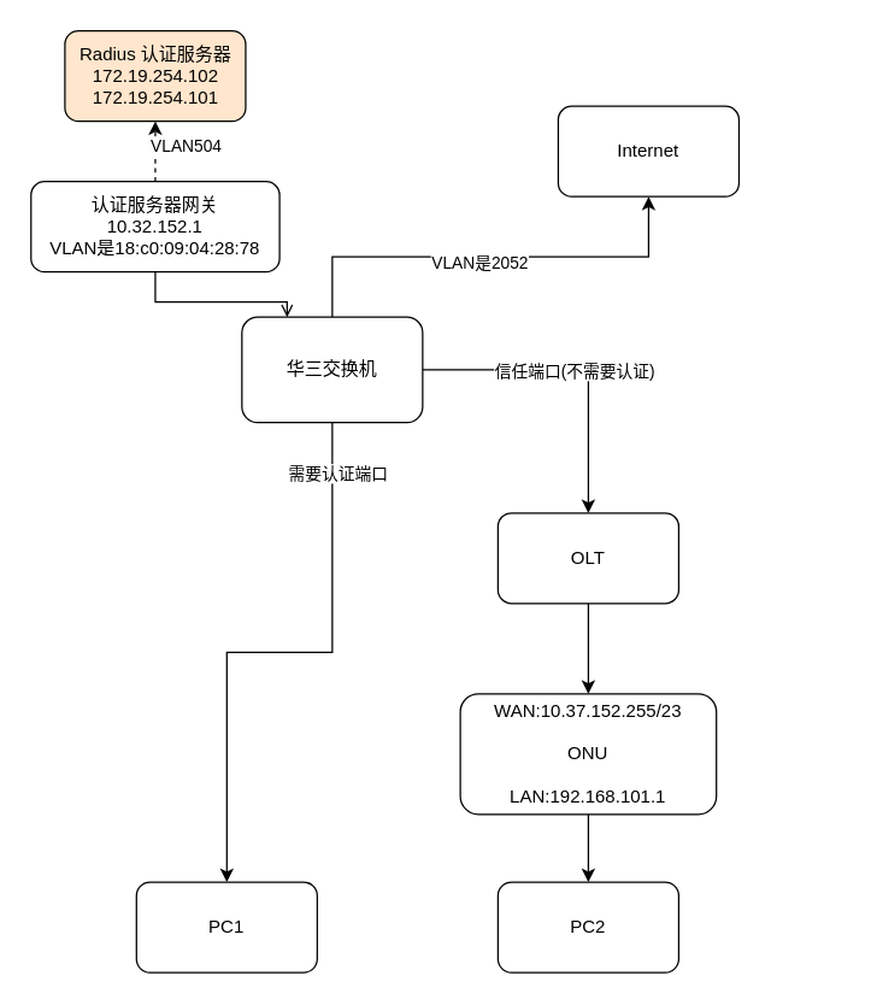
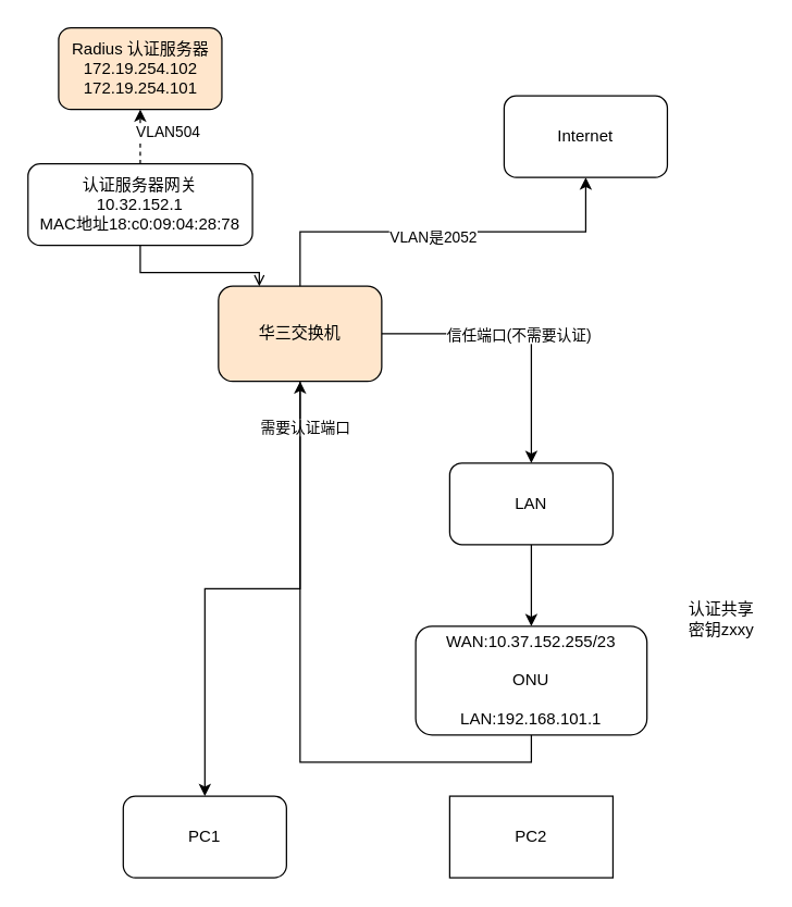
  <mxCell id="0" />
  <mxCell id="1" parent="0" />
  <mxCell id="2" value="Radius 认证服务器&lt;div&gt;172.19.254.102&lt;br&gt;&lt;/div&gt;&lt;div&gt;172.19.254.101&lt;br&gt;&lt;/div&gt;" style="rounded=1;whiteSpace=wrap;html=1;fillColor=#ffe6cc;" parent="1" vertex="1"><mxGeometry x="42.5" y="20" width="120" height="60" as="geometry" /></mxCell>
  <mxCell id="3" style="edgeStyle=orthogonalEdgeStyle;rounded=0;orthogonalLoop=1;jettySize=auto;html=1;exitX=0.5;exitY=1;exitDx=0;exitDy=0;entryX=0.5;entryY=0;entryDx=0;entryDy=0;" parent="1" source="4" target="17" edge="1"><mxGeometry relative="1" as="geometry" /></mxCell>
- <mxCell id="4" value="OLT" style="rounded=1;whiteSpace=wrap;html=1;" parent="1" vertex="1"><mxGeometry x="330" y="340" width="120" height="60" as="geometry" /></mxCell>
+ <mxCell id="4" value="LAN" style="rounded=1;whiteSpace=wrap;html=1;" parent="1" vertex="1"><mxGeometry x="330" y="340" width="120" height="60" as="geometry" /></mxCell>
  <mxCell id="5" style="edgeStyle=orthogonalEdgeStyle;rounded=0;orthogonalLoop=1;jettySize=auto;html=1;entryX=0.5;entryY=0;entryDx=0;entryDy=0;" parent="1" source="14" target="4" edge="1"><mxGeometry relative="1" as="geometry" /></mxCell>
  <mxCell id="6" value="信任端口(不需要认证)" style="edgeLabel;html=1;align=center;verticalAlign=middle;resizable=0;points=[];" parent="5" vertex="1" connectable="0"><mxGeometry x="-0.552" y="1" relative="1" as="geometry"><mxPoint x="54" y="1" as="offset" /></mxGeometry></mxCell>
  <mxCell id="7" style="edgeStyle=orthogonalEdgeStyle;rounded=0;orthogonalLoop=1;jettySize=auto;html=1;exitX=0.5;exitY=1;exitDx=0;exitDy=0;" parent="1" source="14" target="15" edge="1"><mxGeometry relative="1" as="geometry" /></mxCell>
  <mxCell id="8" value="需要认证端口" style="edgeLabel;html=1;align=center;verticalAlign=middle;resizable=0;points=[];" parent="7" vertex="1" connectable="0"><mxGeometry x="-0.824" y="3" relative="1" as="geometry"><mxPoint as="offset" /></mxGeometry></mxCell>
  <mxCell id="9" style="edgeStyle=orthogonalEdgeStyle;rounded=0;orthogonalLoop=1;jettySize=auto;html=1;entryX=0.5;entryY=1;entryDx=0;entryDy=0;dashed=1;" parent="1" source="22" target="2" edge="1"><mxGeometry relative="1" as="geometry" /></mxCell>
  <mxCell id="10" value="VLAN504" style="edgeLabel;html=1;align=center;verticalAlign=middle;resizable=0;points=[];" parent="9" vertex="1" connectable="0"><mxGeometry x="0.175" relative="1" as="geometry"><mxPoint x="20" as="offset" /></mxGeometry></mxCell>
  <mxCell id="11" style="edgeStyle=orthogonalEdgeStyle;rounded=0;orthogonalLoop=1;jettySize=auto;html=1;exitX=0.5;exitY=0;exitDx=0;exitDy=0;entryX=0.5;entryY=1;entryDx=0;entryDy=0;" parent="1" source="14" target="19" edge="1"><mxGeometry relative="1" as="geometry" /></mxCell>
  <mxCell id="12" value="20" style="edgeLabel;html=1;align=center;verticalAlign=middle;resizable=0;points=[];" parent="11" vertex="1" connectable="0"><mxGeometry x="-0.021" y="-3" relative="1" as="geometry"><mxPoint as="offset" /></mxGeometry></mxCell>
  <mxCell id="13" value="VLAN是2052" style="edgeLabel;html=1;align=center;verticalAlign=middle;resizable=0;points=[];" parent="11" vertex="1" connectable="0"><mxGeometry x="-0.053" y="-3" relative="1" as="geometry"><mxPoint as="offset" /></mxGeometry></mxCell>
- <mxCell id="14" value="华三交换机" style="rounded=1;whiteSpace=wrap;html=1;" parent="1" vertex="1"><mxGeometry x="160" y="210" width="120" height="70" as="geometry" /></mxCell>
+ <mxCell id="14" value="华三交换机" style="rounded=1;whiteSpace=wrap;html=1;fillColor=#ffe6cc;" parent="1" vertex="1"><mxGeometry x="160" y="210" width="120" height="70" as="geometry" /></mxCell>
  <mxCell id="15" value="PC1" style="rounded=1;whiteSpace=wrap;html=1;" parent="1" vertex="1"><mxGeometry x="90" y="585" width="120" height="60" as="geometry" /></mxCell>
- <mxCell id="16" style="edgeStyle=orthogonalEdgeStyle;rounded=0;orthogonalLoop=1;jettySize=auto;html=1;exitX=0.5;exitY=1;exitDx=0;exitDy=0;entryX=0.5;entryY=0;entryDx=0;entryDy=0;" parent="1" source="17" target="18" edge="1"><mxGeometry relative="1" as="geometry" /></mxCell>
+ <mxCell id="16" style="edgeStyle=orthogonalEdgeStyle;rounded=0;orthogonalLoop=1;jettySize=auto;html=1;exitX=0.5;exitY=1;exitDx=0;exitDy=0;" parent="1" source="17" target="14" edge="1"><mxGeometry relative="1" as="geometry" /></mxCell>
  <mxCell id="17" value="&lt;div&gt;WAN:10.37.152.255/23&lt;/div&gt;&lt;div&gt;&lt;br&gt;&lt;/div&gt;&lt;div&gt;ONU&lt;br&gt;&lt;/div&gt;&lt;div&gt;&lt;br&gt;&lt;/div&gt;&lt;div&gt;LAN:192.168.101.1&lt;/div&gt;" style="rounded=1;whiteSpace=wrap;html=1;" parent="1" vertex="1"><mxGeometry x="305" y="460" width="170" height="80" as="geometry" /></mxCell>
- <mxCell id="18" value="PC2" style="rounded=1;whiteSpace=wrap;html=1;" parent="1" vertex="1"><mxGeometry x="330" y="585" width="120" height="60" as="geometry" /></mxCell>
+ <mxCell id="18" value="PC2" style="whiteSpace=wrap;html=1;rounded=0;" parent="1" vertex="1"><mxGeometry x="330" y="585" width="120" height="60" as="geometry" /></mxCell>
  <mxCell id="19" value="Internet" style="rounded=1;whiteSpace=wrap;html=1;" parent="1" vertex="1"><mxGeometry x="370" y="70" width="120" height="60" as="geometry" /></mxCell>
+ <mxCell id="20" value="认证共享密钥zxxy" style="text;html=1;align=center;verticalAlign=middle;whiteSpace=wrap;rounded=0;" parent="1" vertex="1"><mxGeometry x="500" y="440" width="60" height="30" as="geometry" /></mxCell>
  <mxCell id="21" style="edgeStyle=orthogonalEdgeStyle;rounded=0;orthogonalLoop=1;jettySize=auto;html=1;entryX=0.25;entryY=0;entryDx=0;entryDy=0;endArrow=open;" parent="1" source="22" target="14" edge="1"><mxGeometry relative="1" as="geometry" /></mxCell>
- <mxCell id="22" value="认证服务器网关&lt;div&gt;10.32.152.1&lt;/div&gt;&lt;div&gt;VLAN是18:c0:09:04:28:78&lt;/div&gt;" style="rounded=1;whiteSpace=wrap;html=1;" parent="1" vertex="1"><mxGeometry x="20" y="120" width="165" height="60" as="geometry" /></mxCell>
+ <mxCell id="22" value="认证服务器网关&lt;div&gt;10.32.152.1&lt;/div&gt;&lt;div&gt;MAC地址18:c0:09:04:28:78&lt;/div&gt;" style="rounded=1;whiteSpace=wrap;html=1;" parent="1" vertex="1"><mxGeometry x="20" y="120" width="165" height="60" as="geometry" /></mxCell>
